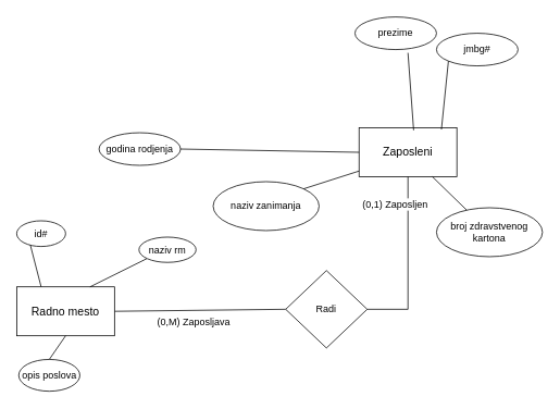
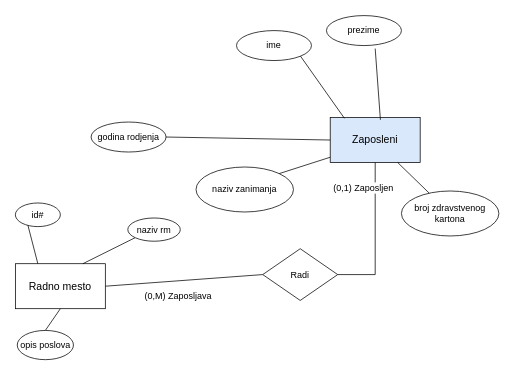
  <mxCell id="0" />
  <mxCell id="1" parent="0" />
- <mxCell id="2" value="Zaposleni" style="rounded=0;whiteSpace=wrap;html=1;fontSize=14;" vertex="1" parent="1"><mxGeometry x="440" y="156" width="120" height="60" as="geometry" /></mxCell>
- <mxCell id="5" value="jmbg#" style="ellipse;whiteSpace=wrap;html=1;align=center;" vertex="1" parent="1"><mxGeometry x="535" y="40" width="100" height="40" as="geometry" /></mxCell>
- <mxCell id="6" value="" style="endArrow=none;html=1;rounded=0;entryX=0.842;entryY=0.033;entryDx=0;entryDy=0;exitX=0;exitY=1;exitDx=0;exitDy=0;entryPerimeter=0;" edge="1" parent="1" source="5" target="2"><mxGeometry width="50" height="50" relative="1" as="geometry"><mxPoint x="435" y="200" as="sourcePoint" /><mxPoint x="535" y="132" as="targetPoint" /></mxGeometry></mxCell>
+ <mxCell id="2" value="Zaposleni" style="rounded=0;whiteSpace=wrap;html=1;fontSize=14;fillColor=#dae8fc;" vertex="1" parent="1"><mxGeometry x="440" y="156" width="120" height="60" as="geometry" /></mxCell>
+ <mxCell id="3" value="ime" style="ellipse;whiteSpace=wrap;html=1;align=center;" vertex="1" parent="1"><mxGeometry x="315" y="40" width="100" height="40" as="geometry" /></mxCell>
+ <mxCell id="4" value="" style="endArrow=none;html=1;rounded=0;entryX=0.158;entryY=0.017;entryDx=0;entryDy=0;exitX=1;exitY=1;exitDx=0;exitDy=0;entryPerimeter=0;" edge="1" parent="1" source="3" target="2"><mxGeometry width="50" height="50" relative="1" as="geometry"><mxPoint x="475" y="270" as="sourcePoint" /><mxPoint x="458" y="133" as="targetPoint" /></mxGeometry></mxCell>
  <mxCell id="7" value="prezime" style="ellipse;whiteSpace=wrap;html=1;align=center;" vertex="1" parent="1"><mxGeometry x="435" y="20" width="100" height="40" as="geometry" /></mxCell>
  <mxCell id="8" value="" style="endArrow=none;html=1;rounded=0;entryX=0.558;entryY=0.05;entryDx=0;entryDy=0;exitX=0.65;exitY=1.1;exitDx=0;exitDy=0;exitPerimeter=0;entryPerimeter=0;" edge="1" parent="1" source="7" target="2"><mxGeometry width="50" height="50" relative="1" as="geometry"><mxPoint x="595" y="260" as="sourcePoint" /><mxPoint x="512" y="129" as="targetPoint" /></mxGeometry></mxCell>
  <mxCell id="9" value="naziv zanimanja" style="ellipse;whiteSpace=wrap;html=1;align=center;" vertex="1" parent="1"><mxGeometry x="261" y="222" width="130" height="60" as="geometry" /></mxCell>
  <mxCell id="10" value="" style="endArrow=none;html=1;rounded=0;entryX=0;entryY=0.883;entryDx=0;entryDy=0;exitX=1;exitY=0;exitDx=0;exitDy=0;entryPerimeter=0;" edge="1" parent="1" source="9" target="2"><mxGeometry width="50" height="50" relative="1" as="geometry"><mxPoint x="381" y="242" as="sourcePoint" /><mxPoint x="441" y="190" as="targetPoint" /></mxGeometry></mxCell>
  <mxCell id="11" value="godina rodjenja" style="ellipse;whiteSpace=wrap;html=1;align=center;" vertex="1" parent="1"><mxGeometry x="121" y="162" width="100" height="40" as="geometry" /></mxCell>
  <mxCell id="12" value="" style="endArrow=none;html=1;rounded=0;entryX=0;entryY=0.5;entryDx=0;entryDy=0;exitX=1;exitY=0.5;exitDx=0;exitDy=0;" edge="1" parent="1" source="11" target="2"><mxGeometry width="50" height="50" relative="1" as="geometry"><mxPoint x="341" y="182" as="sourcePoint" /><mxPoint x="441" y="172" as="targetPoint" /></mxGeometry></mxCell>
  <mxCell id="13" style="rounded=0;orthogonalLoop=1;jettySize=auto;html=1;entryX=0.75;entryY=1;entryDx=0;entryDy=0;endArrow=none;endFill=0;" edge="1" parent="1" source="14" target="2"><mxGeometry relative="1" as="geometry" /></mxCell>
  <mxCell id="14" value="broj zdravstvenog kartona" style="ellipse;whiteSpace=wrap;html=1;align=center;" vertex="1" parent="1"><mxGeometry x="535" y="254" width="130" height="60" as="geometry" /></mxCell>
  <mxCell id="15" value="" style="rounded=0;orthogonalLoop=1;jettySize=auto;html=1;exitX=1;exitY=0.5;exitDx=0;exitDy=0;entryX=0;entryY=0.5;entryDx=0;entryDy=0;endArrow=none;endFill=0;" edge="1" parent="1" source="20" target="16"><mxGeometry relative="1" as="geometry"><mxPoint x="130" y="390" as="sourcePoint" /></mxGeometry></mxCell>
- <mxCell id="16" value="Radi" style="rhombus;whiteSpace=wrap;html=1;" vertex="1" parent="1"><mxGeometry x="350" y="331" width="100" height="95" as="geometry" /></mxCell>
+ <mxCell id="16" value="Radi" style="rhombus;whiteSpace=wrap;html=1;" vertex="1" parent="1"><mxGeometry x="350" y="331" width="100" height="69" as="geometry" /></mxCell>
  <mxCell id="17" style="edgeStyle=orthogonalEdgeStyle;rounded=0;orthogonalLoop=1;jettySize=auto;html=1;exitX=1;exitY=0.5;exitDx=0;exitDy=0;entryX=0.5;entryY=1;entryDx=0;entryDy=0;endArrow=none;endFill=0;" edge="1" parent="1" source="16" target="2"><mxGeometry relative="1" as="geometry"><mxPoint x="491.03" y="222" as="targetPoint" /></mxGeometry></mxCell>
  <mxCell id="18" value="(0,M) Zaposljava" style="edgeLabel;html=1;align=center;verticalAlign=middle;resizable=0;points=[];fontSize=12;" vertex="1" connectable="0" parent="1"><mxGeometry x="251.005" y="400" as="geometry"><mxPoint x="-15" y="-6" as="offset" /></mxGeometry></mxCell>
  <mxCell id="19" value="(0,1) Zaposljen" style="edgeLabel;html=1;align=center;verticalAlign=middle;resizable=0;points=[];fontSize=12;" vertex="1" connectable="0" parent="1"><mxGeometry x="500.005" y="252" as="geometry"><mxPoint x="-17" y="-3" as="offset" /></mxGeometry></mxCell>
  <mxCell id="20" value="Radno mesto" style="rounded=0;whiteSpace=wrap;html=1;fontSize=14;" vertex="1" parent="1"><mxGeometry x="20" y="351" width="120" height="60" as="geometry" /></mxCell>
  <mxCell id="21" value="id#" style="ellipse;whiteSpace=wrap;html=1;align=center;" vertex="1" parent="1"><mxGeometry x="20" y="270" width="60" height="31.5" as="geometry" /></mxCell>
  <mxCell id="22" value="" style="endArrow=none;html=1;rounded=0;entryX=0.25;entryY=0;entryDx=0;entryDy=0;exitX=0.28;exitY=0.95;exitDx=0;exitDy=0;exitPerimeter=0;" edge="1" parent="1" source="21" target="20"><mxGeometry width="50" height="50" relative="1" as="geometry"><mxPoint x="70" y="500.5" as="sourcePoint" /><mxPoint x="20" y="340.5" as="targetPoint" /></mxGeometry></mxCell>
  <mxCell id="23" value="opis poslova" style="ellipse;whiteSpace=wrap;html=1;" vertex="1" parent="1"><mxGeometry x="22.5" y="440" width="75" height="39" as="geometry" /></mxCell>
  <mxCell id="24" style="rounded=0;orthogonalLoop=1;jettySize=auto;html=1;exitX=0.5;exitY=0;exitDx=0;exitDy=0;entryX=0.5;entryY=1;entryDx=0;entryDy=0;endArrow=none;endFill=0;" edge="1" parent="1" source="23" target="20"><mxGeometry relative="1" as="geometry"><mxPoint x="130" y="416" as="targetPoint" /></mxGeometry></mxCell>
  <mxCell id="25" style="rounded=0;orthogonalLoop=1;jettySize=auto;html=1;exitX=0;exitY=1;exitDx=0;exitDy=0;entryX=0.75;entryY=0;entryDx=0;entryDy=0;endArrow=none;endFill=0;" edge="1" parent="1" source="26" target="20"><mxGeometry relative="1" as="geometry" /></mxCell>
  <mxCell id="26" value="naziv rm" style="ellipse;whiteSpace=wrap;html=1;" vertex="1" parent="1"><mxGeometry x="170" y="290" width="70" height="31" as="geometry" /></mxCell>
